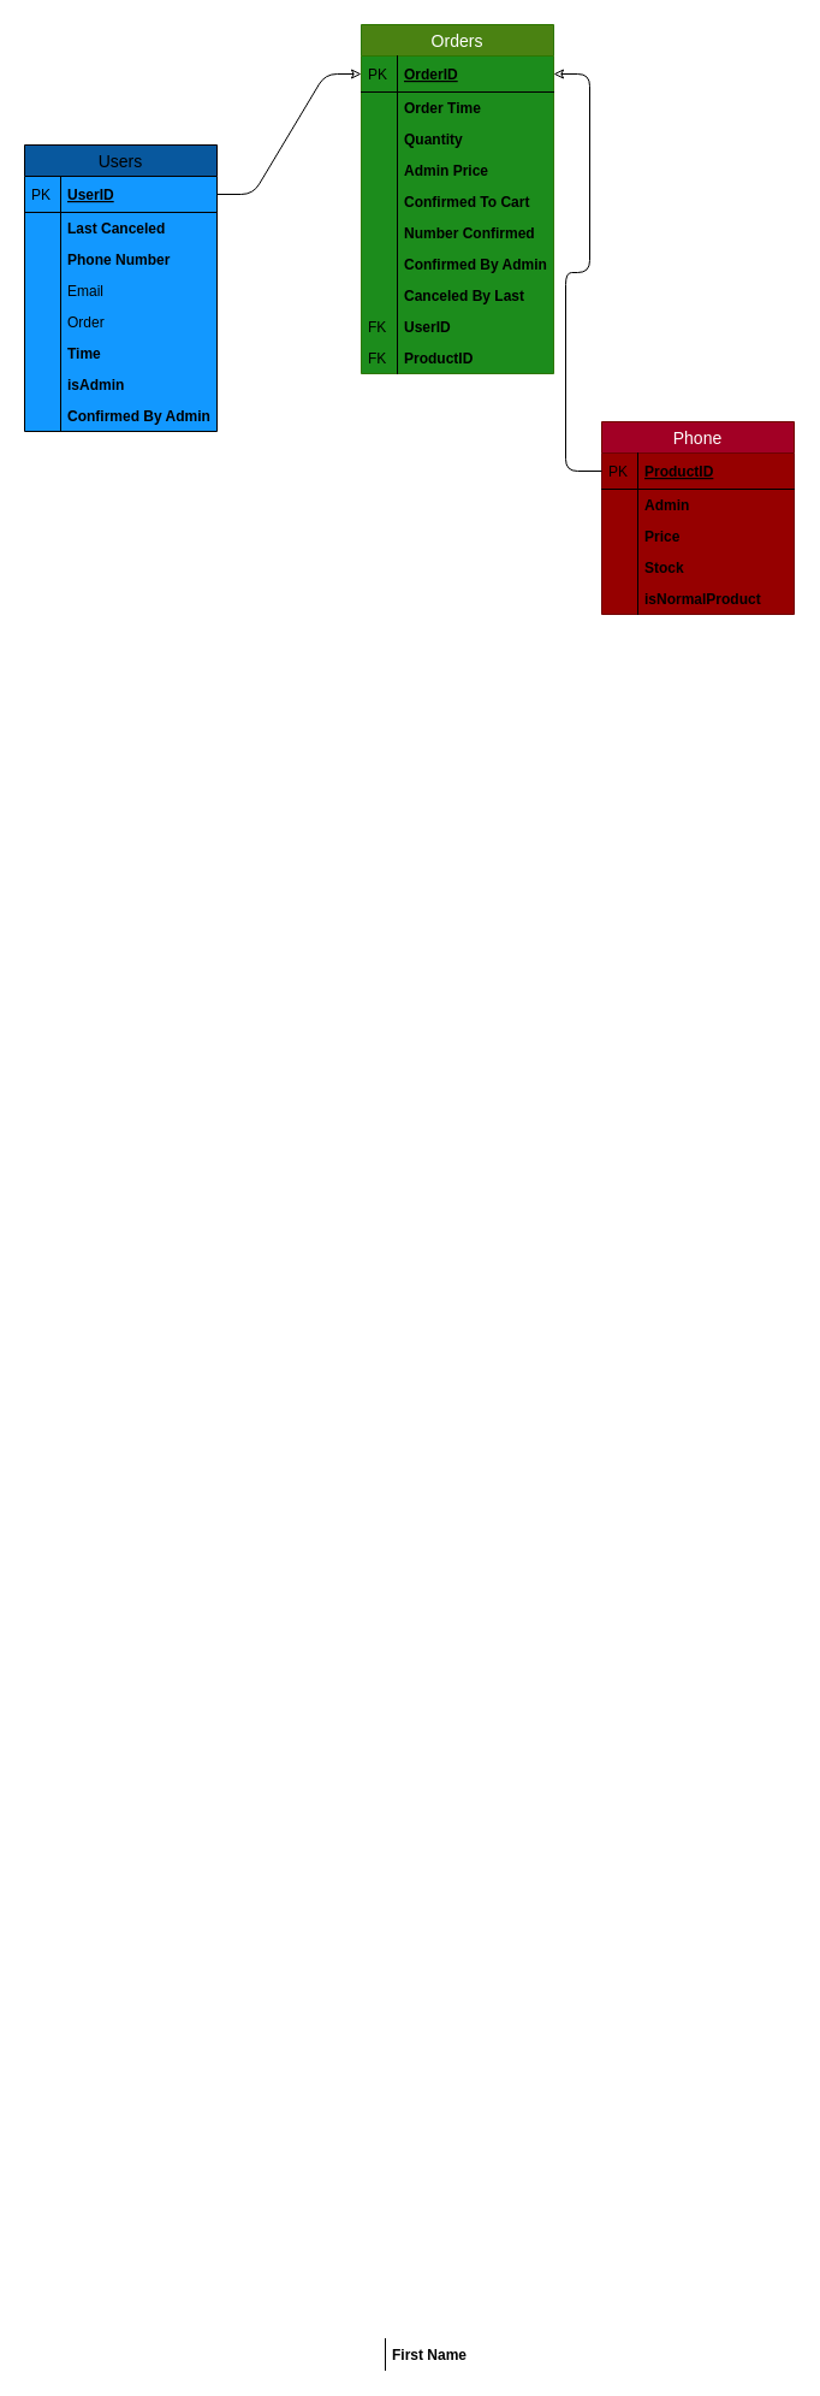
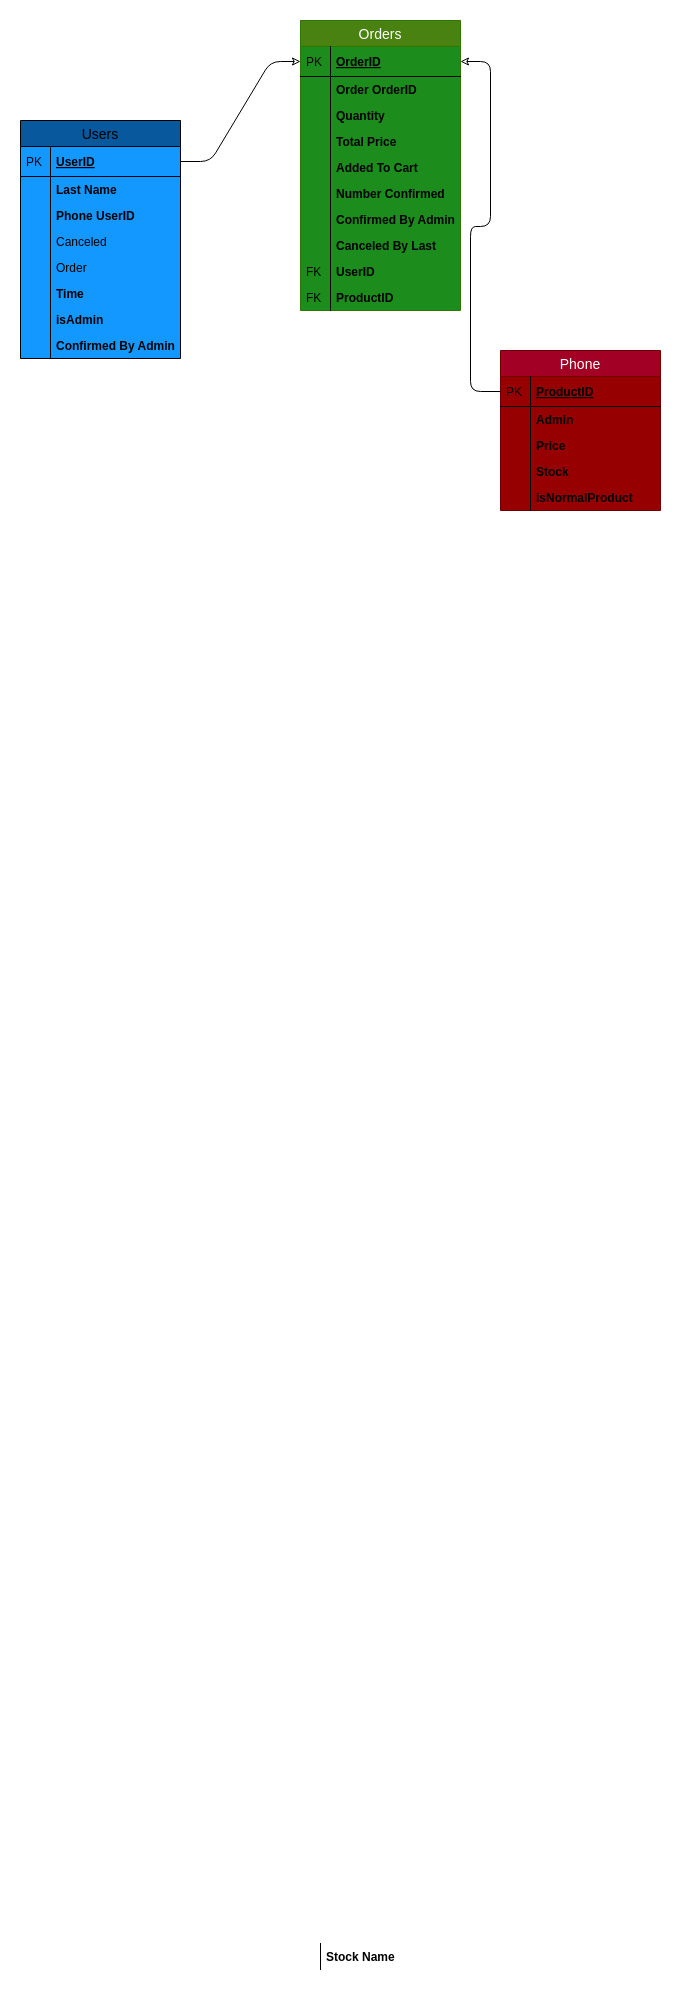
  <mxCell id="0" />
  <mxCell id="1" parent="0" />
  <mxCell id="2" value="Users" style="swimlane;fontStyle=0;childLayout=stackLayout;horizontal=1;startSize=26;fillColor=#08589E;horizontalStack=0;resizeParent=1;resizeParentMax=0;resizeLast=0;collapsible=1;marginBottom=0;swimlaneFillColor=#1298FF;align=center;fontSize=14;" parent="1" vertex="1"><mxGeometry x="20" y="120" width="160" height="238" as="geometry"><mxRectangle x="80" y="40" width="60" height="26" as="alternateBounds" /></mxGeometry></mxCell>
  <mxCell id="3" value="UserID" style="shape=partialRectangle;top=0;left=0;right=0;bottom=1;align=left;verticalAlign=middle;fillColor=none;spacingLeft=34;spacingRight=4;overflow=hidden;rotatable=0;points=[[0,0.5],[1,0.5]];portConstraint=eastwest;dropTarget=0;fontStyle=5;fontSize=12;" parent="2" vertex="1"><mxGeometry y="26" width="160" height="30" as="geometry" /></mxCell>
  <mxCell id="4" value="PK" style="shape=partialRectangle;top=0;left=0;bottom=0;fillColor=none;align=left;verticalAlign=middle;spacingLeft=4;spacingRight=4;overflow=hidden;rotatable=0;points=[];portConstraint=eastwest;part=1;fontSize=12;" parent="3" vertex="1" connectable="0"><mxGeometry width="30" height="30" as="geometry" /></mxCell>
- <mxCell id="5" value="Last Canceled" style="shape=partialRectangle;top=0;left=0;right=0;bottom=0;align=left;verticalAlign=top;fillColor=none;spacingLeft=34;spacingRight=4;overflow=hidden;rotatable=0;points=[[0,0.5],[1,0.5]];portConstraint=eastwest;dropTarget=0;fontSize=12;fontStyle=1" parent="2" vertex="1"><mxGeometry y="56" width="160" height="26" as="geometry" /></mxCell>
+ <mxCell id="5" value="Last Name" style="shape=partialRectangle;top=0;left=0;right=0;bottom=0;align=left;verticalAlign=top;fillColor=none;spacingLeft=34;spacingRight=4;overflow=hidden;rotatable=0;points=[[0,0.5],[1,0.5]];portConstraint=eastwest;dropTarget=0;fontSize=12;fontStyle=1" parent="2" vertex="1"><mxGeometry y="56" width="160" height="26" as="geometry" /></mxCell>
  <mxCell id="6" value="" style="shape=partialRectangle;top=0;left=0;bottom=0;fillColor=none;align=left;verticalAlign=top;spacingLeft=4;spacingRight=4;overflow=hidden;rotatable=0;points=[];portConstraint=eastwest;part=1;fontSize=12;" parent="5" vertex="1" connectable="0"><mxGeometry width="30" height="26" as="geometry" /></mxCell>
- <mxCell id="7" value="Phone Number" style="shape=partialRectangle;top=0;left=0;right=0;bottom=0;align=left;verticalAlign=top;fillColor=none;spacingLeft=34;spacingRight=4;overflow=hidden;rotatable=0;points=[[0,0.5],[1,0.5]];portConstraint=eastwest;dropTarget=0;fontSize=12;fontStyle=1" parent="2" vertex="1"><mxGeometry y="82" width="160" height="26" as="geometry" /></mxCell>
+ <mxCell id="7" value="Phone UserID" style="shape=partialRectangle;top=0;left=0;right=0;bottom=0;align=left;verticalAlign=top;fillColor=none;spacingLeft=34;spacingRight=4;overflow=hidden;rotatable=0;points=[[0,0.5],[1,0.5]];portConstraint=eastwest;dropTarget=0;fontSize=12;fontStyle=1" parent="2" vertex="1"><mxGeometry y="82" width="160" height="26" as="geometry" /></mxCell>
  <mxCell id="8" value="" style="shape=partialRectangle;top=0;left=0;bottom=0;fillColor=none;align=left;verticalAlign=top;spacingLeft=4;spacingRight=4;overflow=hidden;rotatable=0;points=[];portConstraint=eastwest;part=1;fontSize=12;" parent="7" vertex="1" connectable="0"><mxGeometry width="30" height="26" as="geometry" /></mxCell>
- <mxCell id="9" value="Email" style="shape=partialRectangle;top=0;left=0;right=0;bottom=0;align=left;verticalAlign=top;fillColor=none;spacingLeft=34;spacingRight=4;overflow=hidden;rotatable=0;points=[[0,0.5],[1,0.5]];portConstraint=eastwest;dropTarget=0;fontSize=12;fontStyle=0" parent="2" vertex="1"><mxGeometry y="108" width="160" height="26" as="geometry" /></mxCell>
+ <mxCell id="9" value="Canceled" style="shape=partialRectangle;top=0;left=0;right=0;bottom=0;align=left;verticalAlign=top;fillColor=none;spacingLeft=34;spacingRight=4;overflow=hidden;rotatable=0;points=[[0,0.5],[1,0.5]];portConstraint=eastwest;dropTarget=0;fontSize=12;fontStyle=0" parent="2" vertex="1"><mxGeometry y="108" width="160" height="26" as="geometry" /></mxCell>
  <mxCell id="10" value="" style="shape=partialRectangle;top=0;left=0;bottom=0;fillColor=none;align=left;verticalAlign=top;spacingLeft=4;spacingRight=4;overflow=hidden;rotatable=0;points=[];portConstraint=eastwest;part=1;fontSize=12;" parent="9" vertex="1" connectable="0"><mxGeometry width="30" height="26" as="geometry" /></mxCell>
  <mxCell id="11" value="Order" style="shape=partialRectangle;top=0;left=0;right=0;bottom=0;align=left;verticalAlign=top;fillColor=none;spacingLeft=34;spacingRight=4;overflow=hidden;rotatable=0;points=[[0,0.5],[1,0.5]];portConstraint=eastwest;dropTarget=0;fontSize=12;fontStyle=0" parent="2" vertex="1"><mxGeometry y="134" width="160" height="26" as="geometry" /></mxCell>
  <mxCell id="12" value="" style="shape=partialRectangle;top=0;left=0;bottom=0;fillColor=none;align=left;verticalAlign=top;spacingLeft=4;spacingRight=4;overflow=hidden;rotatable=0;points=[];portConstraint=eastwest;part=1;fontSize=12;" parent="11" vertex="1" connectable="0"><mxGeometry width="30" height="26" as="geometry" /></mxCell>
  <mxCell id="13" value="Time" style="shape=partialRectangle;top=0;left=0;right=0;bottom=0;align=left;verticalAlign=top;fillColor=none;spacingLeft=34;spacingRight=4;overflow=hidden;rotatable=0;points=[[0,0.5],[1,0.5]];portConstraint=eastwest;dropTarget=0;fontSize=12;fontStyle=1" parent="2" vertex="1"><mxGeometry y="160" width="160" height="26" as="geometry" /></mxCell>
  <mxCell id="14" value="" style="shape=partialRectangle;top=0;left=0;bottom=0;fillColor=none;align=left;verticalAlign=top;spacingLeft=4;spacingRight=4;overflow=hidden;rotatable=0;points=[];portConstraint=eastwest;part=1;fontSize=12;" parent="13" vertex="1" connectable="0"><mxGeometry width="30" height="26" as="geometry" /></mxCell>
  <mxCell id="15" value="isAdmin&#10;" style="shape=partialRectangle;top=0;left=0;right=0;bottom=0;align=left;verticalAlign=top;fillColor=none;spacingLeft=34;spacingRight=4;overflow=hidden;rotatable=0;points=[[0,0.5],[1,0.5]];portConstraint=eastwest;dropTarget=0;fontSize=12;fontStyle=1" parent="2" vertex="1"><mxGeometry y="186" width="160" height="26" as="geometry" /></mxCell>
  <mxCell id="16" value="" style="shape=partialRectangle;top=0;left=0;bottom=0;fillColor=none;align=left;verticalAlign=top;spacingLeft=4;spacingRight=4;overflow=hidden;rotatable=0;points=[];portConstraint=eastwest;part=1;fontSize=12;" parent="15" vertex="1" connectable="0"><mxGeometry width="30" height="26" as="geometry" /></mxCell>
  <mxCell id="17" value="Confirmed By Admin" style="shape=partialRectangle;top=0;left=0;right=0;bottom=0;align=left;verticalAlign=top;fillColor=none;spacingLeft=34;spacingRight=4;overflow=hidden;rotatable=0;points=[[0,0.5],[1,0.5]];portConstraint=eastwest;dropTarget=0;fontSize=12;fontStyle=1" parent="2" vertex="1"><mxGeometry y="212" width="160" height="26" as="geometry" /></mxCell>
  <mxCell id="18" value="" style="shape=partialRectangle;top=0;left=0;bottom=0;fillColor=none;align=left;verticalAlign=top;spacingLeft=4;spacingRight=4;overflow=hidden;rotatable=0;points=[];portConstraint=eastwest;part=1;fontSize=12;" parent="17" vertex="1" connectable="0"><mxGeometry width="30" height="26" as="geometry" /></mxCell>
  <mxCell id="19" value="Phone" style="swimlane;fontStyle=0;childLayout=stackLayout;horizontal=1;startSize=26;fillColor=#a20025;horizontalStack=0;resizeParent=1;resizeParentMax=0;resizeLast=0;collapsible=1;marginBottom=0;swimlaneFillColor=#960000;align=center;fontSize=14;fontColor=#ffffff;strokeColor=#6F0000;" parent="1" vertex="1"><mxGeometry x="500" y="350" width="160" height="160" as="geometry" /></mxCell>
  <mxCell id="20" value="ProductID" style="shape=partialRectangle;top=0;left=0;right=0;bottom=1;align=left;verticalAlign=middle;fillColor=none;spacingLeft=34;spacingRight=4;overflow=hidden;rotatable=0;points=[[0,0.5],[1,0.5]];portConstraint=eastwest;dropTarget=0;fontStyle=5;fontSize=12;" parent="19" vertex="1"><mxGeometry y="26" width="160" height="30" as="geometry" /></mxCell>
  <mxCell id="21" value="PK" style="shape=partialRectangle;top=0;left=0;bottom=0;fillColor=none;align=left;verticalAlign=middle;spacingLeft=4;spacingRight=4;overflow=hidden;rotatable=0;points=[];portConstraint=eastwest;part=1;fontSize=12;" parent="20" vertex="1" connectable="0"><mxGeometry width="30" height="30" as="geometry" /></mxCell>
  <mxCell id="22" value="Admin" style="shape=partialRectangle;top=0;left=0;right=0;bottom=0;align=left;verticalAlign=top;fillColor=none;spacingLeft=34;spacingRight=4;overflow=hidden;rotatable=0;points=[[0,0.5],[1,0.5]];portConstraint=eastwest;dropTarget=0;fontSize=12;fontStyle=1" parent="19" vertex="1"><mxGeometry y="56" width="160" height="26" as="geometry" /></mxCell>
  <mxCell id="23" value="" style="shape=partialRectangle;top=0;left=0;bottom=0;fillColor=none;align=left;verticalAlign=top;spacingLeft=4;spacingRight=4;overflow=hidden;rotatable=0;points=[];portConstraint=eastwest;part=1;fontSize=12;" parent="22" vertex="1" connectable="0"><mxGeometry width="30" height="26" as="geometry" /></mxCell>
  <mxCell id="24" value="Price" style="shape=partialRectangle;top=0;left=0;right=0;bottom=0;align=left;verticalAlign=top;fillColor=none;spacingLeft=34;spacingRight=4;overflow=hidden;rotatable=0;points=[[0,0.5],[1,0.5]];portConstraint=eastwest;dropTarget=0;fontSize=12;fontStyle=1" parent="19" vertex="1"><mxGeometry y="82" width="160" height="26" as="geometry" /></mxCell>
  <mxCell id="25" value="" style="shape=partialRectangle;top=0;left=0;bottom=0;fillColor=none;align=left;verticalAlign=top;spacingLeft=4;spacingRight=4;overflow=hidden;rotatable=0;points=[];portConstraint=eastwest;part=1;fontSize=12;" parent="24" vertex="1" connectable="0"><mxGeometry width="30" height="26" as="geometry" /></mxCell>
  <mxCell id="26" value="Stock" style="shape=partialRectangle;top=0;left=0;right=0;bottom=0;align=left;verticalAlign=top;fillColor=none;spacingLeft=34;spacingRight=4;overflow=hidden;rotatable=0;points=[[0,0.5],[1,0.5]];portConstraint=eastwest;dropTarget=0;fontSize=12;fontStyle=1" parent="19" vertex="1"><mxGeometry y="108" width="160" height="26" as="geometry" /></mxCell>
  <mxCell id="27" value="" style="shape=partialRectangle;top=0;left=0;bottom=0;fillColor=none;align=left;verticalAlign=top;spacingLeft=4;spacingRight=4;overflow=hidden;rotatable=0;points=[];portConstraint=eastwest;part=1;fontSize=12;" parent="26" vertex="1" connectable="0"><mxGeometry width="30" height="26" as="geometry" /></mxCell>
  <mxCell id="28" value="isNormalProduct" style="shape=partialRectangle;top=0;left=0;right=0;bottom=0;align=left;verticalAlign=top;fillColor=none;spacingLeft=34;spacingRight=4;overflow=hidden;rotatable=0;points=[[0,0.5],[1,0.5]];portConstraint=eastwest;dropTarget=0;fontSize=12;fontStyle=1" parent="19" vertex="1"><mxGeometry y="134" width="160" height="26" as="geometry" /></mxCell>
  <mxCell id="29" value="" style="shape=partialRectangle;top=0;left=0;bottom=0;fillColor=none;align=left;verticalAlign=top;spacingLeft=4;spacingRight=4;overflow=hidden;rotatable=0;points=[];portConstraint=eastwest;part=1;fontSize=12;" parent="28" vertex="1" connectable="0"><mxGeometry width="30" height="26" as="geometry" /></mxCell>
  <mxCell id="30" value="Orders" style="swimlane;fontStyle=0;childLayout=stackLayout;horizontal=1;startSize=26;fillColor=#4A8212;horizontalStack=0;resizeParent=1;resizeParentMax=0;resizeLast=0;collapsible=1;marginBottom=0;swimlaneFillColor=#1C8C1C;align=center;fontSize=14;fontColor=#ffffff;strokeColor=#2D7600;" parent="1" vertex="1"><mxGeometry x="300" y="20" width="160" height="290" as="geometry" /></mxCell>
  <mxCell id="31" value="OrderID" style="shape=partialRectangle;top=0;left=0;right=0;bottom=1;align=left;verticalAlign=middle;fillColor=none;spacingLeft=34;spacingRight=4;overflow=hidden;rotatable=0;points=[[0,0.5],[1,0.5]];portConstraint=eastwest;dropTarget=0;fontStyle=5;fontSize=12;" parent="30" vertex="1"><mxGeometry y="26" width="160" height="30" as="geometry" /></mxCell>
  <mxCell id="32" value="PK" style="shape=partialRectangle;top=0;left=0;bottom=0;fillColor=none;align=left;verticalAlign=middle;spacingLeft=4;spacingRight=4;overflow=hidden;rotatable=0;points=[];portConstraint=eastwest;part=1;fontSize=12;" parent="31" vertex="1" connectable="0"><mxGeometry width="30" height="30" as="geometry" /></mxCell>
- <mxCell id="33" value="Order Time" style="shape=partialRectangle;top=0;left=0;right=0;bottom=0;align=left;verticalAlign=top;fillColor=none;spacingLeft=34;spacingRight=4;overflow=hidden;rotatable=0;points=[[0,0.5],[1,0.5]];portConstraint=eastwest;dropTarget=0;fontSize=12;fontStyle=1" parent="30" vertex="1"><mxGeometry y="56" width="160" height="26" as="geometry" /></mxCell>
+ <mxCell id="33" value="Order OrderID" style="shape=partialRectangle;top=0;left=0;right=0;bottom=0;align=left;verticalAlign=top;fillColor=none;spacingLeft=34;spacingRight=4;overflow=hidden;rotatable=0;points=[[0,0.5],[1,0.5]];portConstraint=eastwest;dropTarget=0;fontSize=12;fontStyle=1" parent="30" vertex="1"><mxGeometry y="56" width="160" height="26" as="geometry" /></mxCell>
  <mxCell id="34" value="" style="shape=partialRectangle;top=0;left=0;bottom=0;fillColor=none;align=left;verticalAlign=top;spacingLeft=4;spacingRight=4;overflow=hidden;rotatable=0;points=[];portConstraint=eastwest;part=1;fontSize=12;" parent="33" vertex="1" connectable="0"><mxGeometry width="30" height="26" as="geometry" /></mxCell>
  <mxCell id="35" value="Quantity" style="shape=partialRectangle;top=0;left=0;right=0;bottom=0;align=left;verticalAlign=top;fillColor=none;spacingLeft=34;spacingRight=4;overflow=hidden;rotatable=0;points=[[0,0.5],[1,0.5]];portConstraint=eastwest;dropTarget=0;fontSize=12;fontStyle=1" parent="30" vertex="1"><mxGeometry y="82" width="160" height="26" as="geometry" /></mxCell>
  <mxCell id="36" value="" style="shape=partialRectangle;top=0;left=0;bottom=0;fillColor=none;align=left;verticalAlign=top;spacingLeft=4;spacingRight=4;overflow=hidden;rotatable=0;points=[];portConstraint=eastwest;part=1;fontSize=12;" parent="35" vertex="1" connectable="0"><mxGeometry width="30" height="26" as="geometry" /></mxCell>
- <mxCell id="37" value="Admin Price" style="shape=partialRectangle;top=0;left=0;right=0;bottom=0;align=left;verticalAlign=top;fillColor=none;spacingLeft=34;spacingRight=4;overflow=hidden;rotatable=0;points=[[0,0.5],[1,0.5]];portConstraint=eastwest;dropTarget=0;fontSize=12;fontStyle=1" parent="30" vertex="1"><mxGeometry y="108" width="160" height="26" as="geometry" /></mxCell>
+ <mxCell id="37" value="Total Price" style="shape=partialRectangle;top=0;left=0;right=0;bottom=0;align=left;verticalAlign=top;fillColor=none;spacingLeft=34;spacingRight=4;overflow=hidden;rotatable=0;points=[[0,0.5],[1,0.5]];portConstraint=eastwest;dropTarget=0;fontSize=12;fontStyle=1" parent="30" vertex="1"><mxGeometry y="108" width="160" height="26" as="geometry" /></mxCell>
  <mxCell id="38" value="" style="shape=partialRectangle;top=0;left=0;bottom=0;fillColor=none;align=left;verticalAlign=top;spacingLeft=4;spacingRight=4;overflow=hidden;rotatable=0;points=[];portConstraint=eastwest;part=1;fontSize=12;" parent="37" vertex="1" connectable="0"><mxGeometry width="30" height="26" as="geometry" /></mxCell>
- <mxCell id="39" value="Confirmed To Cart" style="shape=partialRectangle;top=0;left=0;right=0;bottom=0;align=left;verticalAlign=top;fillColor=none;spacingLeft=34;spacingRight=4;overflow=hidden;rotatable=0;points=[[0,0.5],[1,0.5]];portConstraint=eastwest;dropTarget=0;fontSize=12;fontStyle=1" parent="30" vertex="1"><mxGeometry y="134" width="160" height="26" as="geometry" /></mxCell>
+ <mxCell id="39" value="Added To Cart" style="shape=partialRectangle;top=0;left=0;right=0;bottom=0;align=left;verticalAlign=top;fillColor=none;spacingLeft=34;spacingRight=4;overflow=hidden;rotatable=0;points=[[0,0.5],[1,0.5]];portConstraint=eastwest;dropTarget=0;fontSize=12;fontStyle=1" parent="30" vertex="1"><mxGeometry y="134" width="160" height="26" as="geometry" /></mxCell>
  <mxCell id="40" value="" style="shape=partialRectangle;top=0;left=0;bottom=0;fillColor=none;align=left;verticalAlign=top;spacingLeft=4;spacingRight=4;overflow=hidden;rotatable=0;points=[];portConstraint=eastwest;part=1;fontSize=12;" parent="39" vertex="1" connectable="0"><mxGeometry width="30" height="26" as="geometry" /></mxCell>
  <mxCell id="41" value="Number Confirmed" style="shape=partialRectangle;top=0;left=0;right=0;bottom=0;align=left;verticalAlign=top;fillColor=none;spacingLeft=34;spacingRight=4;overflow=hidden;rotatable=0;points=[[0,0.5],[1,0.5]];portConstraint=eastwest;dropTarget=0;fontSize=12;fontStyle=1" parent="30" vertex="1"><mxGeometry y="160" width="160" height="26" as="geometry" /></mxCell>
  <mxCell id="42" value="" style="shape=partialRectangle;top=0;left=0;bottom=0;fillColor=none;align=left;verticalAlign=top;spacingLeft=4;spacingRight=4;overflow=hidden;rotatable=0;points=[];portConstraint=eastwest;part=1;fontSize=12;" parent="41" vertex="1" connectable="0"><mxGeometry width="30" height="26" as="geometry" /></mxCell>
  <mxCell id="43" value="Confirmed By Admin" style="shape=partialRectangle;top=0;left=0;right=0;bottom=0;align=left;verticalAlign=top;fillColor=none;spacingLeft=34;spacingRight=4;overflow=hidden;rotatable=0;points=[[0,0.5],[1,0.5]];portConstraint=eastwest;dropTarget=0;fontSize=12;fontStyle=1" parent="30" vertex="1"><mxGeometry y="186" width="160" height="26" as="geometry" /></mxCell>
  <mxCell id="44" value="" style="shape=partialRectangle;top=0;left=0;bottom=0;fillColor=none;align=left;verticalAlign=top;spacingLeft=4;spacingRight=4;overflow=hidden;rotatable=0;points=[];portConstraint=eastwest;part=1;fontSize=12;" parent="43" vertex="1" connectable="0"><mxGeometry width="30" height="26" as="geometry" /></mxCell>
  <mxCell id="45" value="Canceled By Last" style="shape=partialRectangle;top=0;left=0;right=0;bottom=0;align=left;verticalAlign=top;fillColor=none;spacingLeft=34;spacingRight=4;overflow=hidden;rotatable=0;points=[[0,0.5],[1,0.5]];portConstraint=eastwest;dropTarget=0;fontSize=12;fontStyle=1" parent="30" vertex="1"><mxGeometry y="212" width="160" height="26" as="geometry" /></mxCell>
  <mxCell id="46" value="" style="shape=partialRectangle;top=0;left=0;bottom=0;fillColor=none;align=left;verticalAlign=top;spacingLeft=4;spacingRight=4;overflow=hidden;rotatable=0;points=[];portConstraint=eastwest;part=1;fontSize=12;" parent="45" vertex="1" connectable="0"><mxGeometry width="30" height="26" as="geometry" /></mxCell>
  <mxCell id="47" value="UserID" style="shape=partialRectangle;top=0;left=0;right=0;bottom=0;align=left;verticalAlign=top;fillColor=none;spacingLeft=34;spacingRight=4;overflow=hidden;rotatable=0;points=[[0,0.5],[1,0.5]];portConstraint=eastwest;dropTarget=0;fontSize=12;fontStyle=1;" parent="30" vertex="1"><mxGeometry y="238" width="160" height="26" as="geometry" /></mxCell>
  <mxCell id="48" value="FK" style="shape=partialRectangle;top=0;left=0;bottom=0;fillColor=none;align=left;verticalAlign=top;spacingLeft=4;spacingRight=4;overflow=hidden;rotatable=0;points=[];portConstraint=eastwest;part=1;fontSize=12;" parent="47" vertex="1" connectable="0"><mxGeometry width="30" height="26" as="geometry" /></mxCell>
  <mxCell id="49" value="ProductID" style="shape=partialRectangle;top=0;left=0;right=0;bottom=0;align=left;verticalAlign=top;fillColor=none;spacingLeft=34;spacingRight=4;overflow=hidden;rotatable=0;points=[[0,0.5],[1,0.5]];portConstraint=eastwest;dropTarget=0;fontSize=12;fontStyle=1;" parent="30" vertex="1"><mxGeometry y="264" width="160" height="26" as="geometry" /></mxCell>
  <mxCell id="50" value="FK" style="shape=partialRectangle;top=0;left=0;bottom=0;fillColor=none;align=left;verticalAlign=top;spacingLeft=4;spacingRight=4;overflow=hidden;rotatable=0;points=[];portConstraint=eastwest;part=1;fontSize=12;" parent="49" vertex="1" connectable="0"><mxGeometry width="30" height="26" as="geometry" /></mxCell>
  <mxCell id="51" value="" style="edgeStyle=entityRelationEdgeStyle;fontSize=12;html=1;endArrow=classic;exitX=1;exitY=0.5;exitDx=0;exitDy=0;entryX=0;entryY=0.5;entryDx=0;entryDy=0;endFill=0;startArrow=none;startFill=0;" parent="1" source="3" target="31" edge="1"><mxGeometry width="100" height="100" relative="1" as="geometry"><mxPoint x="170" y="670" as="sourcePoint" /><mxPoint x="270" y="570" as="targetPoint" /></mxGeometry></mxCell>
  <mxCell id="52" value="" style="edgeStyle=entityRelationEdgeStyle;fontSize=12;html=1;endArrow=none;exitX=1;exitY=0.5;exitDx=0;exitDy=0;entryX=0;entryY=0.5;entryDx=0;entryDy=0;endFill=0;startArrow=classic;startFill=0;" parent="1" source="31" target="20" edge="1"><mxGeometry width="100" height="100" relative="1" as="geometry"><mxPoint x="510" y="760" as="sourcePoint" /><mxPoint x="610" y="660" as="targetPoint" /></mxGeometry></mxCell>
- <mxCell id="53" value="First Name" style="shape=partialRectangle;top=0;left=0;right=0;bottom=0;align=left;verticalAlign=top;fillColor=none;spacingLeft=34;spacingRight=4;overflow=hidden;rotatable=0;points=[[0,0.5],[1,0.5]];portConstraint=eastwest;dropTarget=0;fontSize=12;fontStyle=1" parent="1" vertex="1"><mxGeometry x="290" y="1943" width="160" height="26" as="geometry" /></mxCell>
+ <mxCell id="53" value="Stock Name" style="shape=partialRectangle;top=0;left=0;right=0;bottom=0;align=left;verticalAlign=top;fillColor=none;spacingLeft=34;spacingRight=4;overflow=hidden;rotatable=0;points=[[0,0.5],[1,0.5]];portConstraint=eastwest;dropTarget=0;fontSize=12;fontStyle=1" parent="1" vertex="1"><mxGeometry x="290" y="1943" width="160" height="26" as="geometry" /></mxCell>
  <mxCell id="54" value="" style="shape=partialRectangle;top=0;left=0;bottom=0;fillColor=none;align=left;verticalAlign=top;spacingLeft=4;spacingRight=4;overflow=hidden;rotatable=0;points=[];portConstraint=eastwest;part=1;fontSize=12;" parent="53" vertex="1" connectable="0"><mxGeometry width="30" height="26" as="geometry" /></mxCell>
